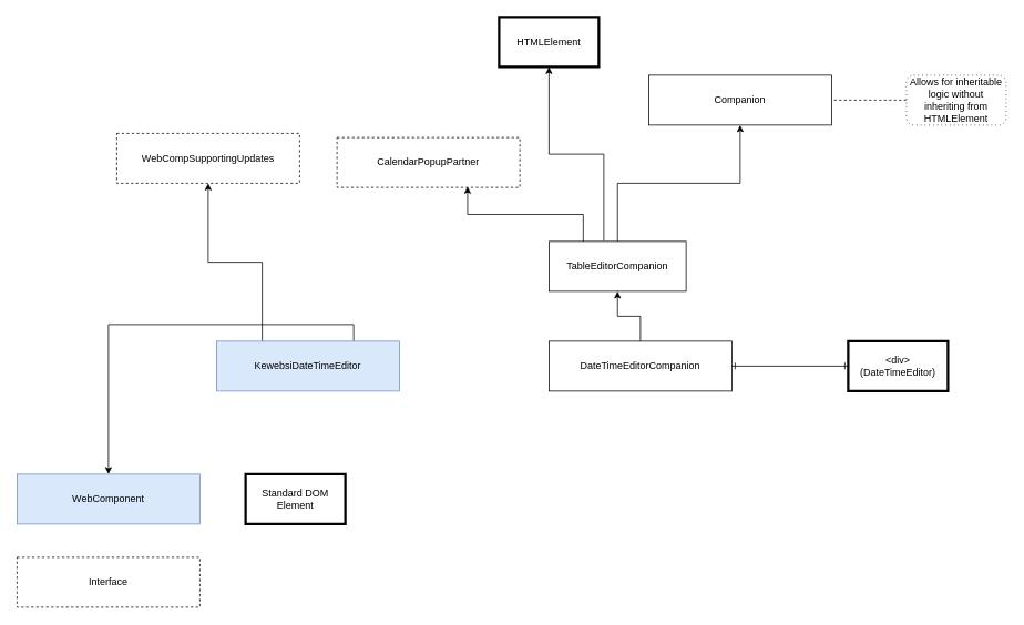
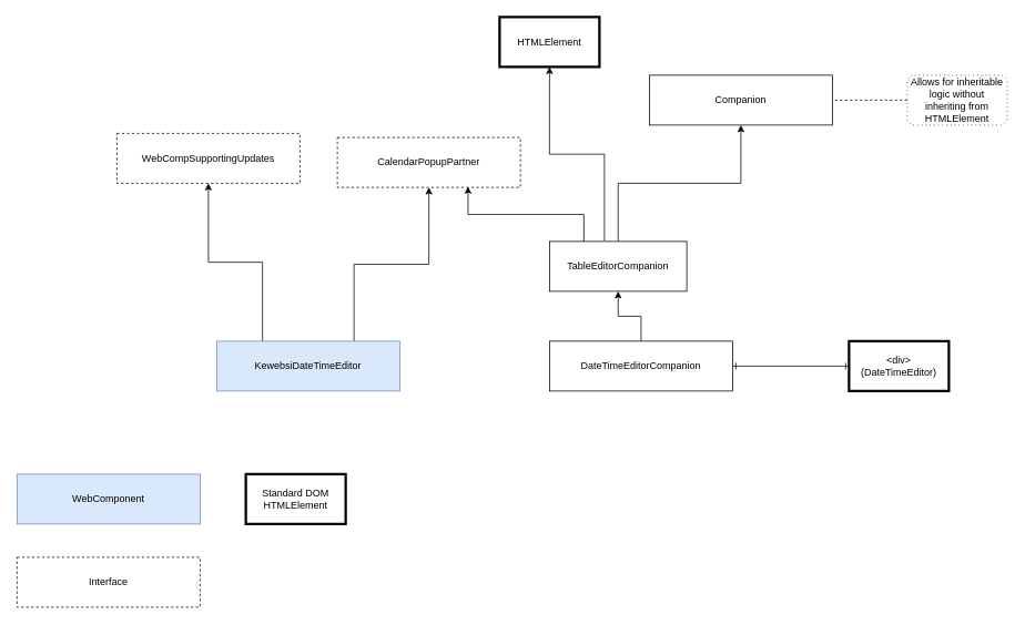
  <mxCell id="0" />
  <mxCell id="1" parent="0" />
  <mxCell id="2" style="edgeStyle=orthogonalEdgeStyle;rounded=0;orthogonalLoop=1;jettySize=auto;html=1;exitX=0.25;exitY=0;exitDx=0;exitDy=0;" edge="1" parent="1" source="4" target="5"><mxGeometry relative="1" as="geometry" /></mxCell>
- <mxCell id="3" style="edgeStyle=orthogonalEdgeStyle;rounded=0;orthogonalLoop=1;jettySize=auto;html=1;exitX=0.75;exitY=0;exitDx=0;exitDy=0;" edge="1" parent="1" source="4" target="18"><mxGeometry relative="1" as="geometry" /></mxCell>
+ <mxCell id="3" style="edgeStyle=orthogonalEdgeStyle;rounded=0;orthogonalLoop=1;jettySize=auto;html=1;exitX=0.75;exitY=0;exitDx=0;exitDy=0;" edge="1" parent="1" source="4" target="6"><mxGeometry relative="1" as="geometry" /></mxCell>
  <mxCell id="4" value="KewebsiDateTimeEditor" style="rounded=0;whiteSpace=wrap;html=1;fillColor=#dae8fc;strokeColor=#6c8ebf;" vertex="1" parent="1"><mxGeometry x="260" y="410" width="220" height="60" as="geometry" /></mxCell>
  <mxCell id="5" value="WebCompSupportingUpdates" style="rounded=0;whiteSpace=wrap;html=1;dashed=1;" vertex="1" parent="1"><mxGeometry x="140" y="160" width="220" height="60" as="geometry" /></mxCell>
  <mxCell id="6" value="CalendarPopupPartner" style="rounded=0;whiteSpace=wrap;html=1;dashed=1;" vertex="1" parent="1"><mxGeometry x="405" y="165" width="220" height="60" as="geometry" /></mxCell>
  <mxCell id="7" style="edgeStyle=orthogonalEdgeStyle;rounded=0;orthogonalLoop=1;jettySize=auto;html=1;" edge="1" parent="1" source="9" target="12"><mxGeometry relative="1" as="geometry" /></mxCell>
  <mxCell id="8" style="edgeStyle=orthogonalEdgeStyle;rounded=0;orthogonalLoop=1;jettySize=auto;html=1;exitX=1;exitY=0.5;exitDx=0;exitDy=0;entryX=0;entryY=0.5;entryDx=0;entryDy=0;startArrow=ERone;startFill=0;endArrow=ERone;endFill=0;" edge="1" parent="1" source="9" target="21"><mxGeometry relative="1" as="geometry" /></mxCell>
  <mxCell id="9" value="DateTimeEditorCompanion" style="rounded=0;whiteSpace=wrap;html=1;" vertex="1" parent="1"><mxGeometry x="660" y="410" width="220" height="60" as="geometry" /></mxCell>
  <mxCell id="10" style="edgeStyle=orthogonalEdgeStyle;rounded=0;orthogonalLoop=1;jettySize=auto;html=1;exitX=0.5;exitY=0;exitDx=0;exitDy=0;" edge="1" parent="1" source="12" target="14"><mxGeometry relative="1" as="geometry" /></mxCell>
  <mxCell id="11" style="edgeStyle=orthogonalEdgeStyle;rounded=0;orthogonalLoop=1;jettySize=auto;html=1;exitX=0.4;exitY=-0.017;exitDx=0;exitDy=0;exitPerimeter=0;" edge="1" parent="1" source="12" target="17"><mxGeometry relative="1" as="geometry" /></mxCell>
  <mxCell id="12" value="TableEditorCompanion" style="rounded=0;whiteSpace=wrap;html=1;" vertex="1" parent="1"><mxGeometry x="660" y="290" width="165" height="60" as="geometry" /></mxCell>
  <mxCell id="13" style="edgeStyle=orthogonalEdgeStyle;rounded=0;orthogonalLoop=1;jettySize=auto;html=1;exitX=0.25;exitY=0;exitDx=0;exitDy=0;entryX=0.714;entryY=0.983;entryDx=0;entryDy=0;entryPerimeter=0;" edge="1" parent="1" source="12" target="6"><mxGeometry relative="1" as="geometry" /></mxCell>
  <mxCell id="14" value="Companion" style="rounded=0;whiteSpace=wrap;html=1;" vertex="1" parent="1"><mxGeometry x="780" y="90" width="220" height="60" as="geometry" /></mxCell>
  <mxCell id="15" style="edgeStyle=orthogonalEdgeStyle;rounded=0;orthogonalLoop=1;jettySize=auto;html=1;exitX=0;exitY=0.5;exitDx=0;exitDy=0;endArrow=none;endFill=0;dashed=1;" edge="1" parent="1" source="16" target="14"><mxGeometry relative="1" as="geometry" /></mxCell>
  <mxCell id="16" value="Allows for inheritable logic without inheriting from HTMLElement" style="rounded=1;whiteSpace=wrap;html=1;dashed=1;dashPattern=1 4;" vertex="1" parent="1"><mxGeometry x="1090" y="90" width="120" height="60" as="geometry" /></mxCell>
  <mxCell id="17" value="HTMLElement" style="rounded=0;whiteSpace=wrap;html=1;strokeWidth=3;" vertex="1" parent="1"><mxGeometry x="600" y="20" width="120" height="60" as="geometry" /></mxCell>
  <mxCell id="18" value="WebComponent" style="rounded=0;whiteSpace=wrap;html=1;fillColor=#dae8fc;strokeColor=#6c8ebf;" vertex="1" parent="1"><mxGeometry x="20" y="570" width="220" height="60" as="geometry" /></mxCell>
  <mxCell id="19" value="Interface" style="rounded=0;whiteSpace=wrap;html=1;dashed=1;" vertex="1" parent="1"><mxGeometry x="20" y="670" width="220" height="60" as="geometry" /></mxCell>
- <mxCell id="20" value="Standard DOM Element" style="rounded=0;whiteSpace=wrap;html=1;strokeWidth=3;" vertex="1" parent="1"><mxGeometry x="295" y="570" width="120" height="60" as="geometry" /></mxCell>
+ <mxCell id="20" value="Standard DOM HTMLElement" style="rounded=0;whiteSpace=wrap;html=1;strokeWidth=3;" vertex="1" parent="1"><mxGeometry x="295" y="570" width="120" height="60" as="geometry" /></mxCell>
  <mxCell id="21" value="&amp;lt;div&amp;gt; (DateTimeEditor)" style="rounded=0;whiteSpace=wrap;html=1;strokeWidth=3;" vertex="1" parent="1"><mxGeometry x="1020" y="410" width="120" height="60" as="geometry" /></mxCell>
